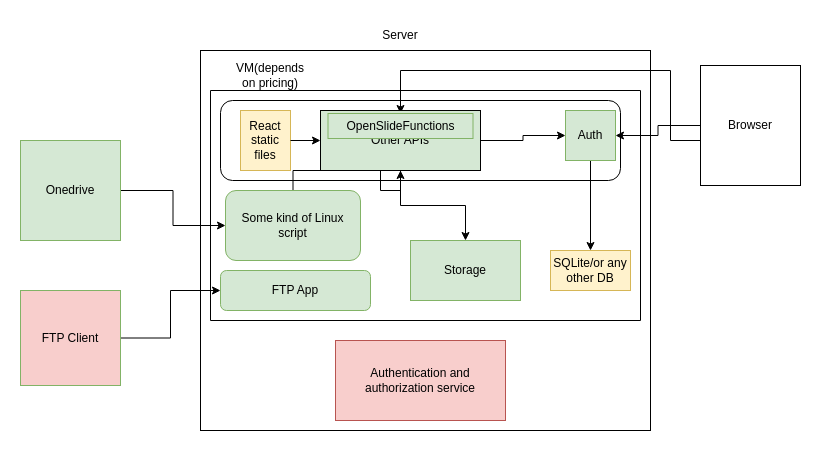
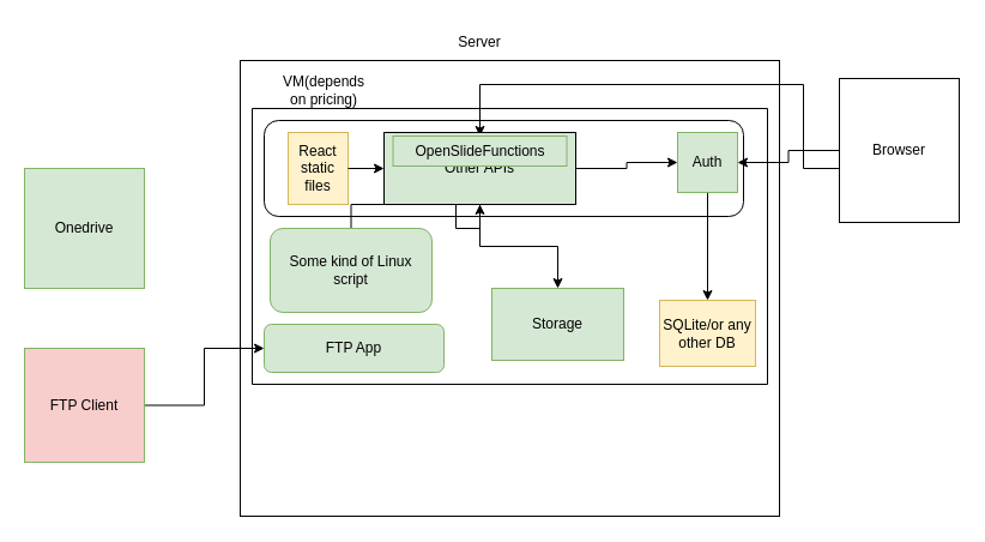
  <mxCell id="0" />
  <mxCell id="1" parent="0" />
  <mxCell id="2" value="" style="rounded=0;whiteSpace=wrap;html=1;" vertex="1" parent="1"><mxGeometry x="200" y="50" width="450" height="380" as="geometry" /></mxCell>
  <mxCell id="3" value="" style="rounded=1;whiteSpace=wrap;html=1;" vertex="1" parent="1"><mxGeometry x="220" y="100" width="400" height="80" as="geometry" /></mxCell>
  <mxCell id="4" style="edgeStyle=orthogonalEdgeStyle;rounded=0;orthogonalLoop=1;jettySize=auto;html=1;entryX=1;entryY=0.5;entryDx=0;entryDy=0;" edge="1" parent="1" source="6" target="11"><mxGeometry relative="1" as="geometry" /></mxCell>
  <mxCell id="5" style="edgeStyle=orthogonalEdgeStyle;rounded=0;orthogonalLoop=1;jettySize=auto;html=1;entryX=0.5;entryY=0;entryDx=0;entryDy=0;" edge="1" parent="1" source="6" target="17"><mxGeometry relative="1" as="geometry"><Array as="points"><mxPoint x="670" y="140" /><mxPoint x="670" y="70" /><mxPoint x="400" y="70" /></Array></mxGeometry></mxCell>
  <mxCell id="6" value="Browser" style="rounded=0;whiteSpace=wrap;html=1;" vertex="1" parent="1"><mxGeometry x="700" y="65" width="100" height="120" as="geometry" /></mxCell>
- <mxCell id="7" value="Authentication and authorization service" style="rounded=0;whiteSpace=wrap;html=1;fillColor=#f8cecc;strokeColor=#b85450;" vertex="1" parent="1"><mxGeometry x="335" y="340" width="170" height="80" as="geometry" /></mxCell>
  <mxCell id="8" value="" style="swimlane;startSize=0;" vertex="1" parent="1"><mxGeometry x="210" y="90" width="430" height="230" as="geometry" /></mxCell>
- <mxCell id="9" value="SQLite/or any other DB" style="rounded=0;whiteSpace=wrap;html=1;fillColor=#fff2cc;strokeColor=#d6b656;" vertex="1" parent="8"><mxGeometry x="340" y="160" width="80" height="40" as="geometry" /></mxCell>
+ <mxCell id="9" value="SQLite/or any other DB" style="rounded=0;whiteSpace=wrap;html=1;fillColor=#fff2cc;strokeColor=#d6b656;" vertex="1" parent="8"><mxGeometry x="340" y="160" width="80" height="55" as="geometry" /></mxCell>
  <mxCell id="10" style="edgeStyle=orthogonalEdgeStyle;rounded=0;orthogonalLoop=1;jettySize=auto;html=1;" edge="1" parent="8" source="11" target="9"><mxGeometry relative="1" as="geometry" /></mxCell>
  <mxCell id="11" value="Auth" style="rounded=0;whiteSpace=wrap;html=1;fillColor=#d5e8d4;strokeColor=#82b366;" vertex="1" parent="8"><mxGeometry x="355" y="20" width="50" height="50" as="geometry" /></mxCell>
  <mxCell id="12" value="React static files" style="rounded=0;whiteSpace=wrap;html=1;fillColor=#fff2cc;strokeColor=#d6b656;" vertex="1" parent="8"><mxGeometry x="30" y="20" width="50" height="60" as="geometry" /></mxCell>
  <mxCell id="13" value="VM(depends on pricing)" style="text;html=1;align=center;verticalAlign=middle;whiteSpace=wrap;rounded=0;" vertex="1" parent="1"><mxGeometry x="240" y="60" width="60" height="30" as="geometry" /></mxCell>
  <mxCell id="14" style="edgeStyle=orthogonalEdgeStyle;rounded=0;orthogonalLoop=1;jettySize=auto;html=1;entryX=0;entryY=0.5;entryDx=0;entryDy=0;" edge="1" parent="1" source="16" target="11"><mxGeometry relative="1" as="geometry" /></mxCell>
  <mxCell id="15" style="edgeStyle=orthogonalEdgeStyle;rounded=0;orthogonalLoop=1;jettySize=auto;html=1;" edge="1" parent="1" source="16" target="19"><mxGeometry relative="1" as="geometry" /></mxCell>
  <mxCell id="16" value="Other APIs" style="rounded=0;whiteSpace=wrap;html=1;fillColor=#d5e8d4;" vertex="1" parent="1"><mxGeometry x="320" y="110" width="160" height="60" as="geometry" /></mxCell>
  <mxCell id="17" value="OpenSlideFunctions" style="rounded=0;whiteSpace=wrap;html=1;fillColor=#d5e8d4;strokeColor=#82b366;" vertex="1" parent="1"><mxGeometry x="327.5" y="113" width="145" height="25" as="geometry" /></mxCell>
  <mxCell id="18" value="Server" style="text;html=1;align=center;verticalAlign=middle;whiteSpace=wrap;rounded=0;" vertex="1" parent="1"><mxGeometry x="370" y="20" width="60" height="30" as="geometry" /></mxCell>
  <mxCell id="19" value="Storage" style="rounded=0;whiteSpace=wrap;html=1;fillColor=#d5e8d4;strokeColor=#82b366;" vertex="1" parent="1"><mxGeometry x="410" y="240" width="110" height="60" as="geometry" /></mxCell>
- <mxCell id="20" style="edgeStyle=orthogonalEdgeStyle;rounded=0;orthogonalLoop=1;jettySize=auto;html=1;" edge="1" parent="1" source="21" target="26"><mxGeometry relative="1" as="geometry" /></mxCell>
  <mxCell id="21" value="Onedrive" style="rounded=0;whiteSpace=wrap;html=1;fillColor=#d5e8d4;strokeColor=#82b366;" vertex="1" parent="1"><mxGeometry x="20" y="140" width="100" height="100" as="geometry" /></mxCell>
  <mxCell id="22" style="edgeStyle=orthogonalEdgeStyle;rounded=0;orthogonalLoop=1;jettySize=auto;html=1;entryX=0;entryY=0.5;entryDx=0;entryDy=0;" edge="1" parent="1" source="23" target="24"><mxGeometry relative="1" as="geometry" /></mxCell>
  <mxCell id="23" value="FTP Client" style="rounded=0;whiteSpace=wrap;html=1;fillColor=#f8cecc;strokeColor=#82b366;" vertex="1" parent="1"><mxGeometry x="20" y="290" width="100" height="95" as="geometry" /></mxCell>
  <mxCell id="24" value="FTP App" style="rounded=1;whiteSpace=wrap;html=1;fillColor=#d5e8d4;strokeColor=#82b366;" vertex="1" parent="1"><mxGeometry x="220" y="270" width="150" height="40" as="geometry" /></mxCell>
  <mxCell id="25" style="edgeStyle=orthogonalEdgeStyle;rounded=0;orthogonalLoop=1;jettySize=auto;html=1;" edge="1" parent="1" source="26" target="16"><mxGeometry relative="1" as="geometry" /></mxCell>
  <mxCell id="26" value="Some kind of Linux script" style="rounded=1;whiteSpace=wrap;html=1;fillColor=#d5e8d4;strokeColor=#82b366;" vertex="1" parent="1"><mxGeometry x="225" y="190" width="135" height="70" as="geometry" /></mxCell>
  <mxCell id="27" style="edgeStyle=orthogonalEdgeStyle;rounded=0;orthogonalLoop=1;jettySize=auto;html=1;entryX=0;entryY=0.5;entryDx=0;entryDy=0;" edge="1" parent="1" source="12" target="16"><mxGeometry relative="1" as="geometry" /></mxCell>
